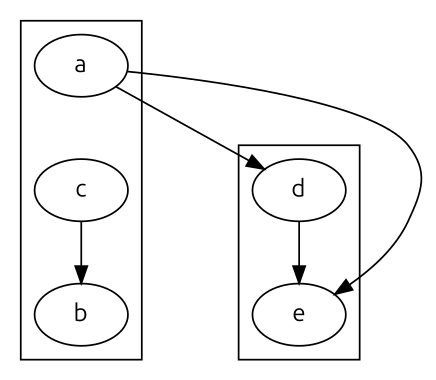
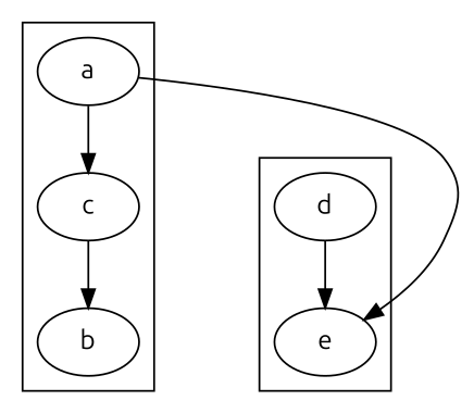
  digraph {
    compound=true
    fontname=Ubuntu
    nodesep=1.0
    node [fontname=Ubuntu]
    edge [fontname=Ubuntu]
    d
    e
    a
    b
    c
    subgraph cluster_1 {
      d
      e
    }
    subgraph cluster_2 {
      a
      b
      c
    }
    d -> e
    a -> e
-   a -> d
+   a -> c
    c -> b
  }
